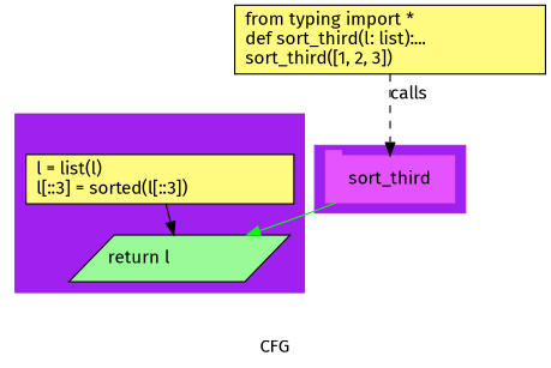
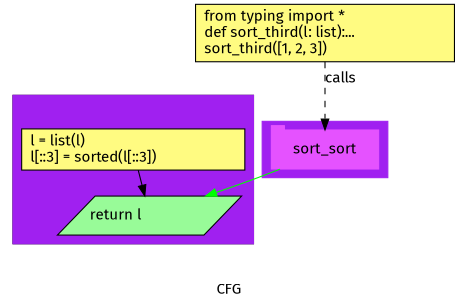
  digraph {
    compound=True
    fontname="Fira Sans"
    label=CFG
    pack=False
    rankdir=TB
    ranksep=0.02
    node [fontname="Fira Sans" shape=rectangle style="filled,solid" fillcolor="#FFFB81"]
    edge [fontname="Fira Sans"]
-   n1 [color="#E552FF" height=0.5 label=sort_third linenum="[7]" shape=tab style=filled width=1.375 fillcolor=""]
+   n1 [color="#E552FF" height=0.5 label=sort_sort linenum="[7]" shape=tab style=filled width=1.375 fillcolor=""]
    n2 [height=0.52778 label="l = list(l)\ll[::3] = sorted(l[::3])\l" linenum="[3, 4]" width=2.8611]
    n3 [fillcolor="#98fb98" height=0.5 label="return l\l" linenum="[5]" shape=parallelogram width=2.1971]
    n4 [height=0.73611 label="from typing import *\ldef sort_third(l: list):...\lsort_third([1, 2, 3])\l" linenum="[1]" width=3.3194]
    subgraph cluster_1 {
      color=purple
      compound=true
      label=""
      shape=tab
      style=filled
      n1
    }
    subgraph cluster_2 {
      label=sort_third
      n2
      n3
      subgraph cluster_3 {
        color=purple
        compound=true
        label=""
        shape=tab
        style=filled
      }
    }
    n1 -> n3 [color=green]
    n2 -> n3 [color=black]
    n4 -> n1 [label=calls style=dashed]
  }
